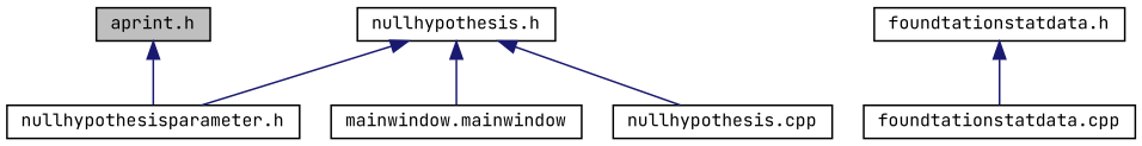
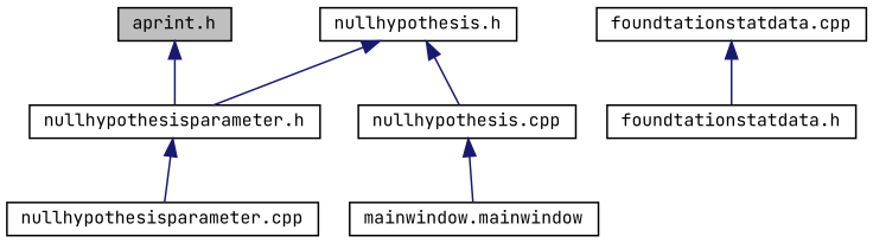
  digraph {
    fontname="JetBrains Mono"
    node [color=black fillcolor=white fontname="JetBrains Mono" fontsize=10 shape=record style=filled]
    edge [color=midnightblue dir=back fontname="JetBrains Mono" fontsize=10 labelfontname=Helvetica labelfontsize=10 style=solid]
    n1 [fillcolor=grey75 fontcolor=black height=0.2 label="aprint.h" width=0.4]
    n2 [height=0.2 label="nullhypothesisparameter.h" width=0.4]
    n3 [height=0.2 label="foundtationstatdata.h" width=0.4]
    n4 [height=0.2 label="foundtationstatdata.cpp" width=0.4]
+   n5 [height=0.2 label="nullhypothesisparameter.cpp" width=0.4]
    n6 [height=0.2 label="nullhypothesis.h" width=0.4]
    n7 [height=0.2 label="mainwindow.mainwindow" width=0.4]
    n8 [height=0.2 label="nullhypothesis.cpp" width=0.4]
    n1 -> n2
-   n3 -> n4
+   n2 -> n5
+   n4 -> n3
    n6 -> n2
-   n6 -> n7
+   n8 -> n7
    n6 -> n8
  }
